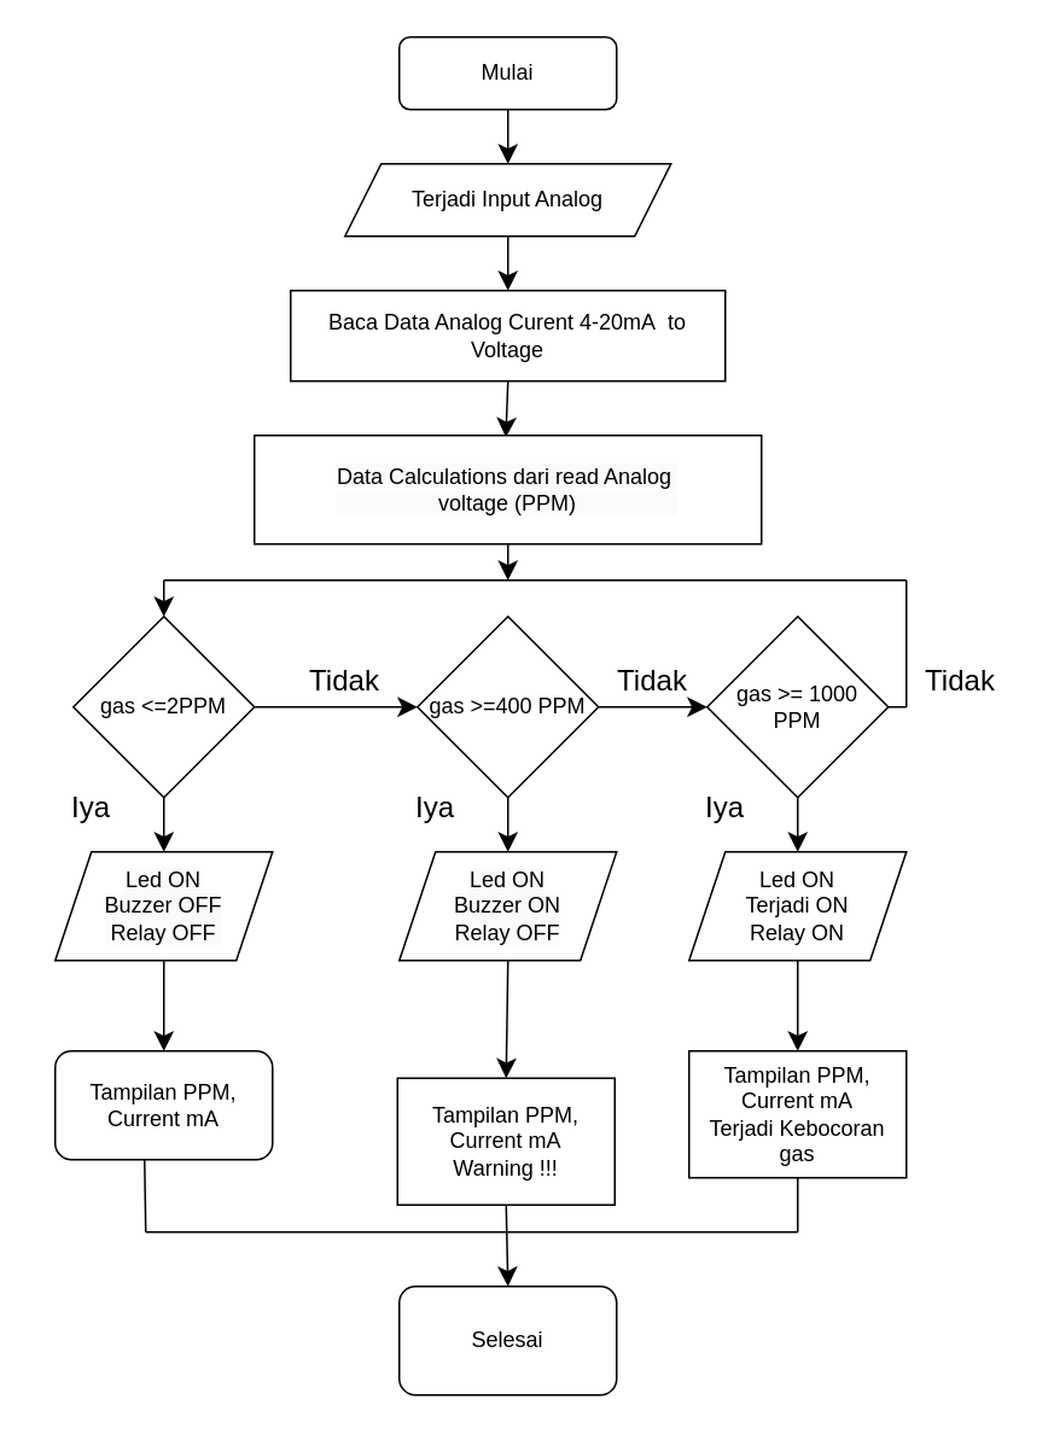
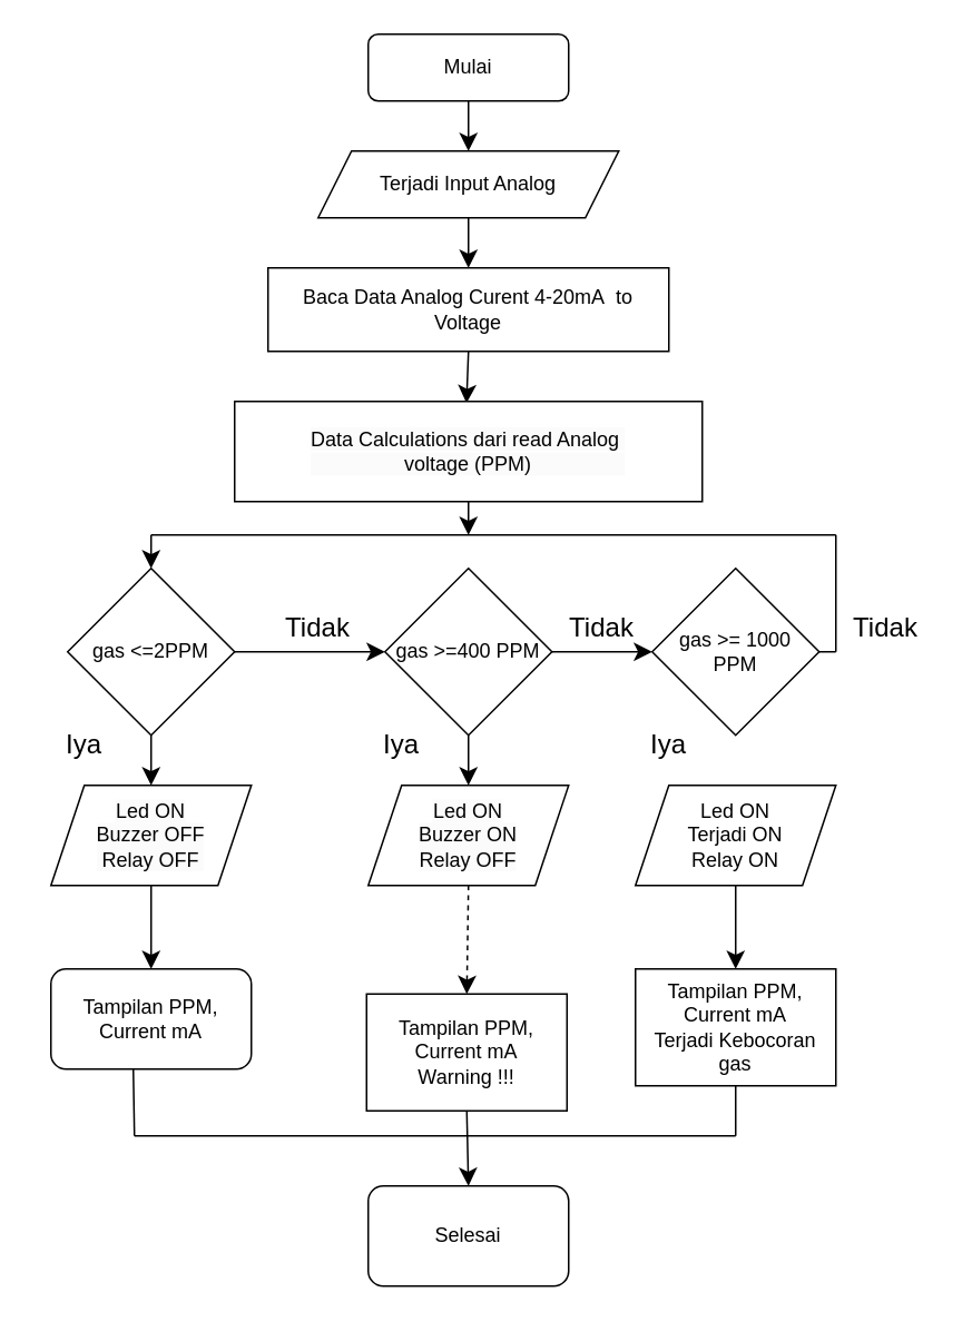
  <mxCell id="0" />
  <mxCell id="1" parent="0" />
  <mxCell id="2" style="edgeStyle=none;curved=1;rounded=0;orthogonalLoop=1;jettySize=auto;html=1;exitX=0.5;exitY=1;exitDx=0;exitDy=0;entryX=0.5;entryY=0;entryDx=0;entryDy=0;fontSize=12;startSize=8;endSize=8;" edge="1" parent="1" source="3"><mxGeometry relative="1" as="geometry"><mxPoint x="280" y="90" as="targetPoint" /></mxGeometry></mxCell>
  <mxCell id="3" value="Mulai" style="rounded=1;whiteSpace=wrap;html=1;fontSize=12;glass=0;strokeWidth=1;shadow=0;" vertex="1" parent="1"><mxGeometry x="220" y="20" width="120" height="40" as="geometry" /></mxCell>
  <mxCell id="4" style="edgeStyle=none;curved=1;rounded=0;orthogonalLoop=1;jettySize=auto;html=1;exitX=0.5;exitY=1;exitDx=0;exitDy=0;entryX=0.5;entryY=0;entryDx=0;entryDy=0;fontSize=12;startSize=8;endSize=8;" edge="1" parent="1" target="5"><mxGeometry relative="1" as="geometry"><mxPoint x="280" y="130" as="sourcePoint" /></mxGeometry></mxCell>
  <mxCell id="5" value="Baca Data Analog Curent 4-20mA&amp;nbsp; to Voltage" style="rounded=0;whiteSpace=wrap;html=1;" vertex="1" parent="1"><mxGeometry x="160" y="160" width="240" height="50" as="geometry" /></mxCell>
  <mxCell id="6" style="edgeStyle=none;curved=1;rounded=0;orthogonalLoop=1;jettySize=auto;html=1;exitX=0.5;exitY=1;exitDx=0;exitDy=0;entryX=0.534;entryY=0.013;entryDx=0;entryDy=0;entryPerimeter=0;fontSize=12;startSize=8;endSize=8;" edge="1" parent="1" source="5"><mxGeometry relative="1" as="geometry"><mxPoint x="278.84" y="241.04" as="targetPoint" /></mxGeometry></mxCell>
  <mxCell id="7" style="edgeStyle=none;curved=1;rounded=0;orthogonalLoop=1;jettySize=auto;html=1;exitX=0.5;exitY=1;exitDx=0;exitDy=0;fontSize=12;startSize=8;endSize=8;" edge="1" parent="1" source="8"><mxGeometry relative="1" as="geometry"><mxPoint x="280" y="320" as="targetPoint" /></mxGeometry></mxCell>
  <mxCell id="8" value="&lt;br&gt;&lt;span style=&quot;color: rgb(0, 0, 0); font-family: Helvetica; font-size: 12px; font-style: normal; font-variant-ligatures: normal; font-variant-caps: normal; font-weight: 400; letter-spacing: normal; orphans: 2; text-align: center; text-indent: 0px; text-transform: none; widows: 2; word-spacing: 0px; -webkit-text-stroke-width: 0px; white-space: normal; background-color: rgb(251, 251, 251); text-decoration-thickness: initial; text-decoration-style: initial; text-decoration-color: initial; display: inline !important; float: none;&quot;&gt;Data Calculations dari read Analog&amp;nbsp;&lt;/span&gt;&lt;div style=&quot;forced-color-adjust: none; color: rgb(0, 0, 0); font-family: Helvetica; font-size: 12px; font-style: normal; font-variant-ligatures: normal; font-variant-caps: normal; font-weight: 400; letter-spacing: normal; orphans: 2; text-align: center; text-indent: 0px; text-transform: none; widows: 2; word-spacing: 0px; -webkit-text-stroke-width: 0px; white-space: normal; background-color: rgb(251, 251, 251); text-decoration-thickness: initial; text-decoration-style: initial; text-decoration-color: initial;&quot;&gt;voltage (PPM)&lt;/div&gt;&lt;div&gt;&lt;br&gt;&lt;/div&gt;" style="rounded=0;whiteSpace=wrap;html=1;" vertex="1" parent="1"><mxGeometry x="140" y="240" width="280" height="60" as="geometry" /></mxCell>
  <mxCell id="9" style="edgeStyle=none;curved=1;rounded=0;orthogonalLoop=1;jettySize=auto;html=1;exitX=0.5;exitY=1;exitDx=0;exitDy=0;entryX=0.5;entryY=0;entryDx=0;entryDy=0;fontSize=12;startSize=8;endSize=8;" edge="1" parent="1" source="11" target="18"><mxGeometry relative="1" as="geometry" /></mxCell>
  <mxCell id="10" style="edgeStyle=none;curved=1;rounded=0;orthogonalLoop=1;jettySize=auto;html=1;exitX=1;exitY=0.5;exitDx=0;exitDy=0;entryX=0;entryY=0.5;entryDx=0;entryDy=0;fontSize=12;startSize=8;endSize=8;" edge="1" parent="1" source="11" target="13"><mxGeometry relative="1" as="geometry" /></mxCell>
  <mxCell id="11" value="gas &amp;lt;=2PPM" style="rhombus;whiteSpace=wrap;html=1;" vertex="1" parent="1"><mxGeometry x="40" y="340" width="100" height="100" as="geometry" /></mxCell>
  <mxCell id="12" value="" style="edgeStyle=none;curved=1;rounded=0;orthogonalLoop=1;jettySize=auto;html=1;fontSize=12;startSize=8;endSize=8;" edge="1" parent="1" source="13" target="14"><mxGeometry relative="1" as="geometry" /></mxCell>
  <mxCell id="13" value="gas &amp;gt;=400 PPM" style="rhombus;whiteSpace=wrap;html=1;" vertex="1" parent="1"><mxGeometry x="230" y="340" width="100" height="100" as="geometry" /></mxCell>
  <mxCell id="14" value="gas &amp;gt;= 1000&lt;div&gt;PPM&lt;/div&gt;" style="rhombus;whiteSpace=wrap;html=1;" vertex="1" parent="1"><mxGeometry x="390" y="340" width="100" height="100" as="geometry" /></mxCell>
  <mxCell id="15" value="" style="endArrow=none;html=1;rounded=0;fontSize=12;startSize=8;endSize=8;curved=1;" edge="1" parent="1"><mxGeometry width="50" height="50" relative="1" as="geometry"><mxPoint x="90" y="320" as="sourcePoint" /><mxPoint x="500" y="320" as="targetPoint" /></mxGeometry></mxCell>
  <mxCell id="16" value="" style="endArrow=classic;html=1;rounded=0;fontSize=12;startSize=8;endSize=8;curved=1;entryX=0.5;entryY=0;entryDx=0;entryDy=0;" edge="1" parent="1" target="11"><mxGeometry width="50" height="50" relative="1" as="geometry"><mxPoint x="90" y="320" as="sourcePoint" /><mxPoint x="250" y="320" as="targetPoint" /></mxGeometry></mxCell>
  <mxCell id="17" style="edgeStyle=none;curved=1;rounded=0;orthogonalLoop=1;jettySize=auto;html=1;exitX=0.5;exitY=1;exitDx=0;exitDy=0;entryX=0.5;entryY=0;entryDx=0;entryDy=0;fontSize=12;startSize=8;endSize=8;" edge="1" parent="1" source="18" target="19"><mxGeometry relative="1" as="geometry" /></mxCell>
  <mxCell id="18" value="&lt;br&gt;&lt;br style=&quot;forced-color-adjust: none;&quot;&gt;&lt;span style=&quot;forced-color-adjust: none; color: rgb(0, 0, 0); font-family: Helvetica; font-size: 12px; font-style: normal; font-variant-ligatures: normal; font-variant-caps: normal; font-weight: 400; letter-spacing: normal; orphans: 2; text-align: center; text-indent: 0px; text-transform: none; widows: 2; word-spacing: 0px; -webkit-text-stroke-width: 0px; white-space: normal; background-color: rgb(251, 251, 251); text-decoration-thickness: initial; text-decoration-style: initial; text-decoration-color: initial; float: none; display: inline !important;&quot;&gt;&lt;br&gt;&lt;/span&gt;&lt;div&gt;&lt;span style=&quot;forced-color-adjust: none; color: rgb(0, 0, 0); font-family: Helvetica; font-size: 12px; font-style: normal; font-variant-ligatures: normal; font-variant-caps: normal; font-weight: 400; letter-spacing: normal; orphans: 2; text-align: center; text-indent: 0px; text-transform: none; widows: 2; word-spacing: 0px; -webkit-text-stroke-width: 0px; white-space: normal; background-color: rgb(251, 251, 251); text-decoration-thickness: initial; text-decoration-style: initial; text-decoration-color: initial; float: none; display: inline !important;&quot;&gt;Led ON&lt;/span&gt;&lt;div style=&quot;forced-color-adjust: none; color: rgb(0, 0, 0); font-family: Helvetica; font-size: 12px; font-style: normal; font-variant-ligatures: normal; font-variant-caps: normal; font-weight: 400; letter-spacing: normal; orphans: 2; text-align: center; text-indent: 0px; text-transform: none; widows: 2; word-spacing: 0px; -webkit-text-stroke-width: 0px; white-space: normal; background-color: rgb(251, 251, 251); text-decoration-thickness: initial; text-decoration-style: initial; text-decoration-color: initial;&quot;&gt;Buzzer OFF&lt;/div&gt;&lt;div style=&quot;forced-color-adjust: none; color: rgb(0, 0, 0); font-family: Helvetica; font-size: 12px; font-style: normal; font-variant-ligatures: normal; font-variant-caps: normal; font-weight: 400; letter-spacing: normal; orphans: 2; text-align: center; text-indent: 0px; text-transform: none; widows: 2; word-spacing: 0px; -webkit-text-stroke-width: 0px; white-space: normal; background-color: rgb(251, 251, 251); text-decoration-thickness: initial; text-decoration-style: initial; text-decoration-color: initial;&quot;&gt;Relay OFF&lt;/div&gt;&lt;div style=&quot;forced-color-adjust: none;&quot;&gt;&lt;br style=&quot;forced-color-adjust: none; color: rgb(0, 0, 0); font-family: Helvetica; font-size: 12px; font-style: normal; font-variant-ligatures: normal; font-variant-caps: normal; font-weight: 400; letter-spacing: normal; orphans: 2; text-align: center; text-indent: 0px; text-transform: none; widows: 2; word-spacing: 0px; -webkit-text-stroke-width: 0px; white-space: normal; background-color: rgb(251, 251, 251); text-decoration-thickness: initial; text-decoration-style: initial; text-decoration-color: initial;&quot;&gt;&lt;br&gt;&lt;br&gt;&lt;/div&gt;&lt;/div&gt;" style="shape=parallelogram;perimeter=parallelogramPerimeter;whiteSpace=wrap;html=1;fixedSize=1;" vertex="1" parent="1"><mxGeometry x="30" y="470" width="120" height="60" as="geometry" /></mxCell>
  <mxCell id="19" value="Tampilan PPM, Current mA" style="whiteSpace=wrap;html=1;rounded=1;" vertex="1" parent="1"><mxGeometry x="30" y="580" width="120" height="60" as="geometry" /></mxCell>
  <mxCell id="20" style="edgeStyle=none;curved=1;rounded=0;orthogonalLoop=1;jettySize=auto;html=1;exitX=0.5;exitY=1;exitDx=0;exitDy=0;entryX=0.5;entryY=0;entryDx=0;entryDy=0;fontSize=12;startSize=8;endSize=8;" edge="1" parent="1" source="13" target="22"><mxGeometry relative="1" as="geometry"><mxPoint x="280" y="430" as="sourcePoint" /></mxGeometry></mxCell>
- <mxCell id="21" style="edgeStyle=none;curved=1;rounded=0;orthogonalLoop=1;jettySize=auto;html=1;exitX=0.5;exitY=1;exitDx=0;exitDy=0;entryX=0.5;entryY=0;entryDx=0;entryDy=0;fontSize=12;startSize=8;endSize=8;" edge="1" parent="1" source="22" target="24"><mxGeometry relative="1" as="geometry" /></mxCell>
+ <mxCell id="21" style="edgeStyle=none;curved=1;rounded=0;orthogonalLoop=1;jettySize=auto;html=1;exitX=0.5;exitY=1;exitDx=0;exitDy=0;entryX=0.5;entryY=0;entryDx=0;entryDy=0;fontSize=12;startSize=8;endSize=8;dashed=1;" edge="1" parent="1" source="22" target="24"><mxGeometry relative="1" as="geometry" /></mxCell>
  <mxCell id="22" value="&lt;br&gt;&lt;span style=&quot;color: rgb(0, 0, 0); font-family: Helvetica; font-size: 12px; font-style: normal; font-variant-ligatures: normal; font-variant-caps: normal; font-weight: 400; letter-spacing: normal; orphans: 2; text-align: center; text-indent: 0px; text-transform: none; widows: 2; word-spacing: 0px; -webkit-text-stroke-width: 0px; white-space: normal; background-color: rgb(251, 251, 251); text-decoration-thickness: initial; text-decoration-style: initial; text-decoration-color: initial; display: inline !important; float: none;&quot;&gt;Led ON&lt;/span&gt;&lt;div style=&quot;forced-color-adjust: none; color: rgb(0, 0, 0); font-family: Helvetica; font-size: 12px; font-style: normal; font-variant-ligatures: normal; font-variant-caps: normal; font-weight: 400; letter-spacing: normal; orphans: 2; text-align: center; text-indent: 0px; text-transform: none; widows: 2; word-spacing: 0px; -webkit-text-stroke-width: 0px; white-space: normal; background-color: rgb(251, 251, 251); text-decoration-thickness: initial; text-decoration-style: initial; text-decoration-color: initial;&quot;&gt;Buzzer ON&lt;/div&gt;&lt;div style=&quot;forced-color-adjust: none; color: rgb(0, 0, 0); font-family: Helvetica; font-size: 12px; font-style: normal; font-variant-ligatures: normal; font-variant-caps: normal; font-weight: 400; letter-spacing: normal; orphans: 2; text-align: center; text-indent: 0px; text-transform: none; widows: 2; word-spacing: 0px; -webkit-text-stroke-width: 0px; white-space: normal; background-color: rgb(251, 251, 251); text-decoration-thickness: initial; text-decoration-style: initial; text-decoration-color: initial;&quot;&gt;Relay OFF&lt;/div&gt;&lt;div&gt;&lt;br&gt;&lt;/div&gt;" style="shape=parallelogram;perimeter=parallelogramPerimeter;whiteSpace=wrap;html=1;fixedSize=1;" vertex="1" parent="1"><mxGeometry x="220" y="470" width="120" height="60" as="geometry" /></mxCell>
  <mxCell id="23" style="edgeStyle=none;curved=1;rounded=0;orthogonalLoop=1;jettySize=auto;html=1;exitX=0.5;exitY=1;exitDx=0;exitDy=0;entryX=0.5;entryY=0;entryDx=0;entryDy=0;fontSize=12;startSize=8;endSize=8;" edge="1" parent="1" source="24" target="29"><mxGeometry relative="1" as="geometry" /></mxCell>
  <mxCell id="24" value="Tampilan PPM, Current mA&lt;div&gt;Warning !!!&lt;/div&gt;" style="rounded=0;whiteSpace=wrap;html=1;" vertex="1" parent="1"><mxGeometry x="219" y="595" width="120" height="70" as="geometry" /></mxCell>
- <mxCell id="25" style="edgeStyle=none;curved=1;rounded=0;orthogonalLoop=1;jettySize=auto;html=1;exitX=0.5;exitY=1;exitDx=0;exitDy=0;entryX=0.5;entryY=0;entryDx=0;entryDy=0;fontSize=12;startSize=8;endSize=8;" edge="1" parent="1" source="14" target="27"><mxGeometry relative="1" as="geometry"><mxPoint x="420" y="430" as="sourcePoint" /></mxGeometry></mxCell>
  <mxCell id="26" style="edgeStyle=none;curved=1;rounded=0;orthogonalLoop=1;jettySize=auto;html=1;exitX=0.5;exitY=1;exitDx=0;exitDy=0;entryX=0.5;entryY=0;entryDx=0;entryDy=0;fontSize=12;startSize=8;endSize=8;" edge="1" parent="1" source="27" target="28"><mxGeometry relative="1" as="geometry" /></mxCell>
  <mxCell id="27" value="Led ON&lt;div&gt;Terjadi ON&lt;/div&gt;&lt;div&gt;Relay ON&lt;/div&gt;" style="shape=parallelogram;perimeter=parallelogramPerimeter;whiteSpace=wrap;html=1;fixedSize=1;" vertex="1" parent="1"><mxGeometry x="380" y="470" width="120" height="60" as="geometry" /></mxCell>
  <mxCell id="28" value="Tampilan PPM, Current mA&lt;div&gt;Terjadi Kebocoran&lt;div&gt;gas&lt;/div&gt;&lt;/div&gt;" style="rounded=0;whiteSpace=wrap;html=1;" vertex="1" parent="1"><mxGeometry x="380" y="580" width="120" height="70" as="geometry" /></mxCell>
  <mxCell id="29" value="Selesai" style="rounded=1;whiteSpace=wrap;html=1;" vertex="1" parent="1"><mxGeometry x="220" y="710" width="120" height="60" as="geometry" /></mxCell>
  <mxCell id="30" style="edgeStyle=none;curved=1;rounded=0;orthogonalLoop=1;jettySize=auto;html=1;exitX=0.5;exitY=1;exitDx=0;exitDy=0;exitPerimeter=0;fontSize=12;startSize=8;endSize=8;" edge="1" parent="1"><mxGeometry relative="1" as="geometry"><mxPoint x="485" y="290" as="sourcePoint" /><mxPoint x="485" y="290" as="targetPoint" /></mxGeometry></mxCell>
  <mxCell id="31" style="edgeStyle=none;curved=1;rounded=0;orthogonalLoop=1;jettySize=auto;html=1;exitX=0.5;exitY=1;exitDx=0;exitDy=0;exitPerimeter=0;fontSize=12;startSize=8;endSize=8;" edge="1" parent="1"><mxGeometry relative="1" as="geometry"><mxPoint x="485" y="290" as="sourcePoint" /><mxPoint x="485" y="290" as="targetPoint" /></mxGeometry></mxCell>
  <mxCell id="32" value="" style="endArrow=none;html=1;rounded=0;fontSize=12;startSize=8;endSize=8;curved=1;exitX=1;exitY=0.5;exitDx=0;exitDy=0;" edge="1" parent="1" source="14"><mxGeometry width="50" height="50" relative="1" as="geometry"><mxPoint x="470" y="400" as="sourcePoint" /><mxPoint x="490" y="390" as="targetPoint" /></mxGeometry></mxCell>
  <mxCell id="33" value="" style="endArrow=none;html=1;rounded=0;fontSize=12;startSize=8;endSize=8;curved=1;" edge="1" parent="1"><mxGeometry width="50" height="50" relative="1" as="geometry"><mxPoint x="500" y="390" as="sourcePoint" /><mxPoint x="500" y="320" as="targetPoint" /></mxGeometry></mxCell>
  <mxCell id="34" value="Terjadi Input Analog" style="shape=parallelogram;perimeter=parallelogramPerimeter;whiteSpace=wrap;html=1;fixedSize=1;" vertex="1" parent="1"><mxGeometry x="190" y="90" width="180" height="40" as="geometry" /></mxCell>
  <mxCell id="35" value="Tidak" style="text;html=1;align=center;verticalAlign=middle;whiteSpace=wrap;rounded=0;fontSize=16;" vertex="1" parent="1"><mxGeometry x="160" y="360" width="60" height="30" as="geometry" /></mxCell>
  <mxCell id="36" value="Iya" style="text;html=1;align=center;verticalAlign=middle;whiteSpace=wrap;rounded=0;fontSize=16;" vertex="1" parent="1"><mxGeometry x="20" y="430" width="60" height="30" as="geometry" /></mxCell>
  <mxCell id="37" value="" style="endArrow=none;html=1;rounded=0;fontSize=12;startSize=8;endSize=8;curved=1;exitX=0.5;exitY=1;exitDx=0;exitDy=0;" edge="1" parent="1" source="28"><mxGeometry width="50" height="50" relative="1" as="geometry"><mxPoint x="200" y="540" as="sourcePoint" /><mxPoint x="440" y="680" as="targetPoint" /></mxGeometry></mxCell>
  <mxCell id="38" value="" style="endArrow=none;html=1;rounded=0;fontSize=12;startSize=8;endSize=8;curved=1;entryX=0.411;entryY=1;entryDx=0;entryDy=0;entryPerimeter=0;" edge="1" parent="1" target="19"><mxGeometry width="50" height="50" relative="1" as="geometry"><mxPoint x="80" y="680" as="sourcePoint" /><mxPoint x="110" y="630" as="targetPoint" /></mxGeometry></mxCell>
  <mxCell id="39" value="" style="endArrow=none;html=1;rounded=0;fontSize=12;startSize=8;endSize=8;curved=1;" edge="1" parent="1"><mxGeometry width="50" height="50" relative="1" as="geometry"><mxPoint x="80" y="680" as="sourcePoint" /><mxPoint x="440" y="680" as="targetPoint" /></mxGeometry></mxCell>
  <mxCell id="40" value="Iya" style="text;html=1;align=center;verticalAlign=middle;whiteSpace=wrap;rounded=0;fontSize=16;" vertex="1" parent="1"><mxGeometry x="210" y="430" width="60" height="30" as="geometry" /></mxCell>
  <mxCell id="41" value="Iya" style="text;html=1;align=center;verticalAlign=middle;whiteSpace=wrap;rounded=0;fontSize=16;" vertex="1" parent="1"><mxGeometry x="370" y="430" width="60" height="30" as="geometry" /></mxCell>
  <mxCell id="42" value="" style="endArrow=none;html=1;rounded=0;fontSize=12;startSize=8;endSize=8;curved=1;exitX=1;exitY=0.5;exitDx=0;exitDy=0;" edge="1" parent="1" source="14"><mxGeometry width="50" height="50" relative="1" as="geometry"><mxPoint x="160" y="410" as="sourcePoint" /><mxPoint x="500" y="390" as="targetPoint" /></mxGeometry></mxCell>
  <mxCell id="43" value="Tidak" style="text;html=1;align=center;verticalAlign=middle;whiteSpace=wrap;rounded=0;fontSize=16;" vertex="1" parent="1"><mxGeometry x="330" y="360" width="60" height="30" as="geometry" /></mxCell>
  <mxCell id="44" value="Tidak" style="text;html=1;align=center;verticalAlign=middle;whiteSpace=wrap;rounded=0;fontSize=16;" vertex="1" parent="1"><mxGeometry x="500" y="360" width="60" height="30" as="geometry" /></mxCell>
